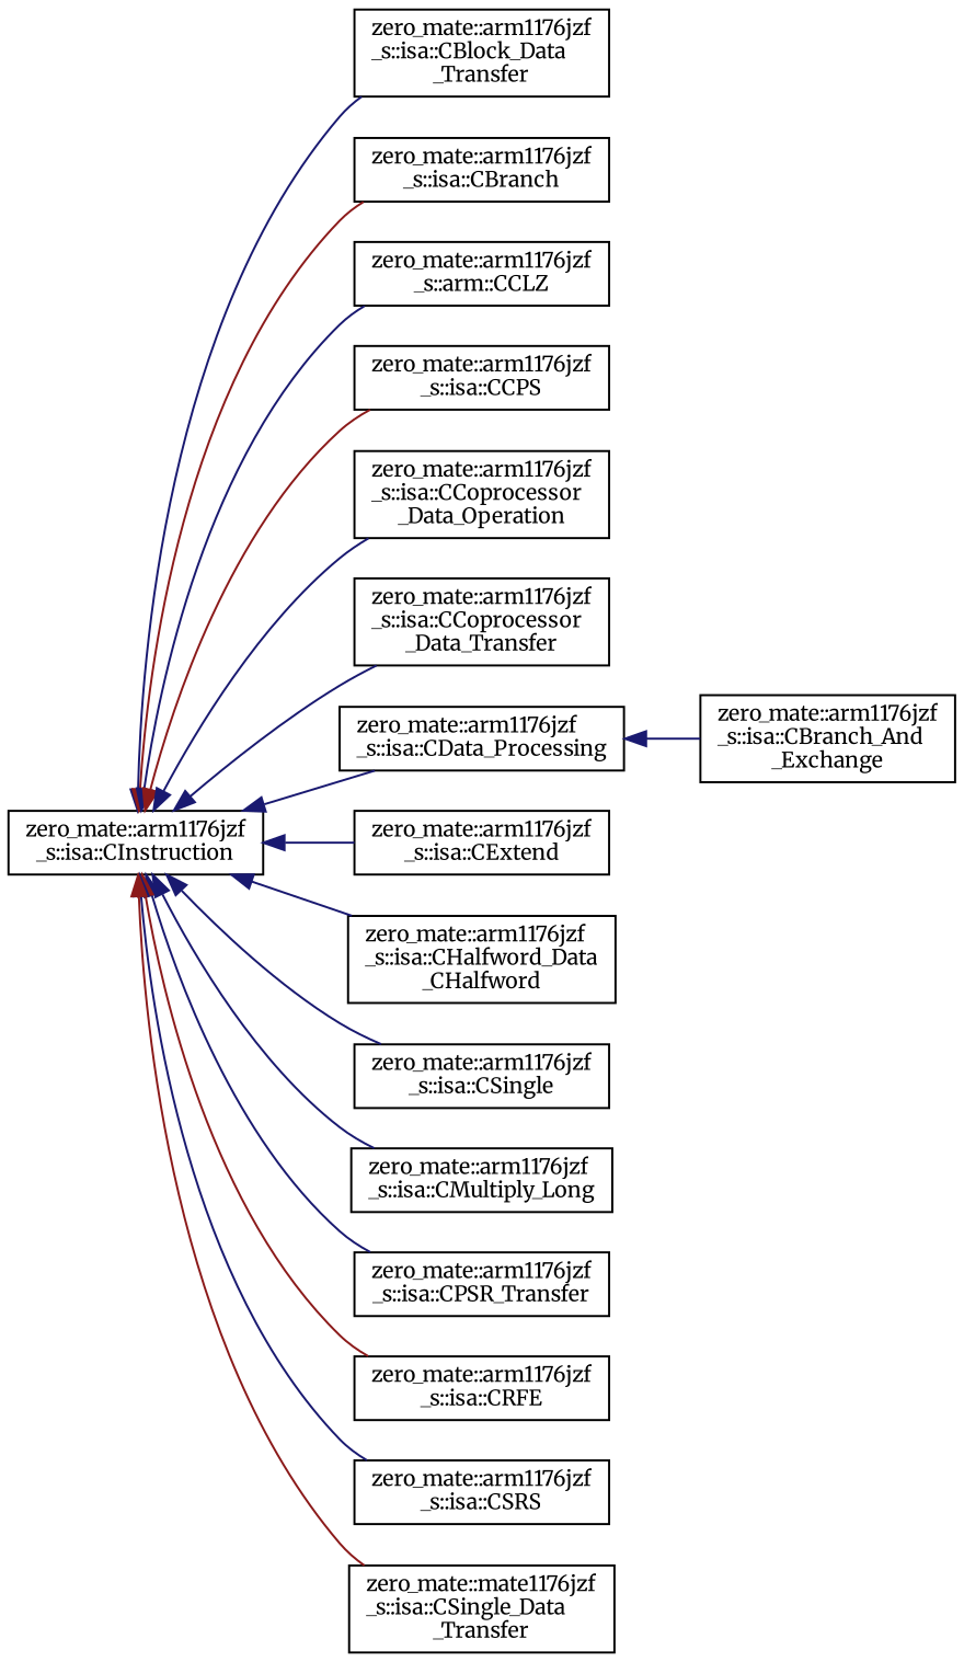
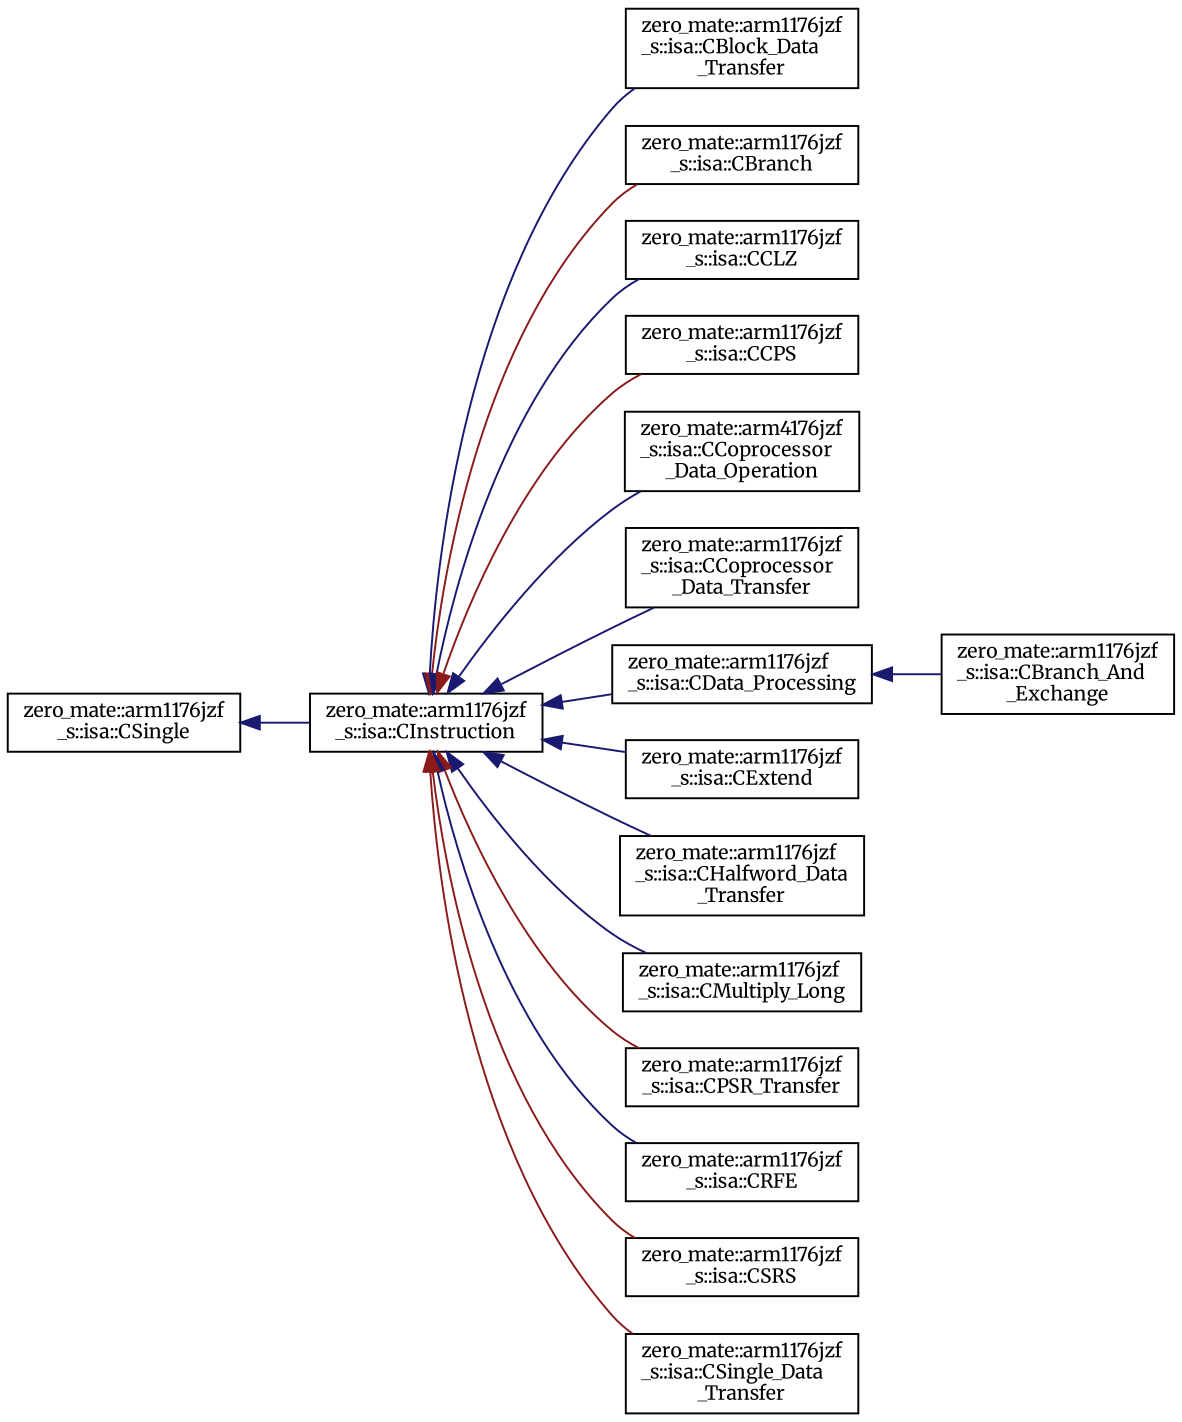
  digraph {
    fontname=Merriweather
    rankdir=LR
    node [color=black fontname=Merriweather fontsize=10 shape=record]
    edge [color=midnightblue dir=back fontname=Merriweather fontsize=10 labelfontname=Helvetica labelfontsize=10 style=solid]
    n1 [height=0.2 label="zero_mate::arm1176jzf\l_s::isa::CInstruction" width=0.4]
    n2 [height=0.2 label="zero_mate::arm1176jzf\l_s::isa::CBlock_Data\l_Transfer" width=0.4]
    n3 [height=0.2 label="zero_mate::arm1176jzf\l_s::isa::CBranch" width=0.4]
-   n4 [height=0.2 label="zero_mate::arm1176jzf\l_s::arm::CCLZ" width=0.4]
+   n4 [height=0.2 label="zero_mate::arm1176jzf\l_s::isa::CCLZ" width=0.4]
    n5 [height=0.2 label="zero_mate::arm1176jzf\l_s::isa::CCPS" width=0.4]
-   n6 [height=0.2 label="zero_mate::arm1176jzf\l_s::isa::CCoprocessor\l_Data_Operation" width=0.4]
+   n6 [height=0.2 label="zero_mate::arm4176jzf\l_s::isa::CCoprocessor\l_Data_Operation" width=0.4]
    n7 [height=0.2 label="zero_mate::arm1176jzf\l_s::isa::CCoprocessor\l_Data_Transfer" width=0.4]
    n8 [height=0.2 label="zero_mate::arm1176jzf\l_s::isa::CData_Processing" width=0.4]
    n9 [height=0.2 label="zero_mate::arm1176jzf\l_s::isa::CExtend" width=0.4]
-   n10 [height=0.2 label="zero_mate::arm1176jzf\l_s::isa::CHalfword_Data\l_CHalfword" width=0.4]
+   n10 [height=0.2 label="zero_mate::arm1176jzf\l_s::isa::CHalfword_Data\l_Transfer" width=0.4]
    n11 [height=0.2 label="zero_mate::arm1176jzf\l_s::isa::CSingle" width=0.4]
    n12 [height=0.2 label="zero_mate::arm1176jzf\l_s::isa::CMultiply_Long" width=0.4]
    n13 [height=0.2 label="zero_mate::arm1176jzf\l_s::isa::CPSR_Transfer" width=0.4]
    n14 [height=0.2 label="zero_mate::arm1176jzf\l_s::isa::CRFE" width=0.4]
    n15 [height=0.2 label="zero_mate::arm1176jzf\l_s::isa::CSRS" width=0.4]
-   n16 [height=0.2 label="zero_mate::mate1176jzf\l_s::isa::CSingle_Data\l_Transfer" width=0.4]
+   n16 [height=0.2 label="zero_mate::arm1176jzf\l_s::isa::CSingle_Data\l_Transfer" width=0.4]
    n17 [height=0.2 label="zero_mate::arm1176jzf\l_s::isa::CBranch_And\l_Exchange" width=0.4]
    n1 -> n2
    n1 -> n3 [color=firebrick4]
    n1 -> n4
    n1 -> n5 [color=firebrick4]
    n1 -> n6
    n1 -> n7
    n1 -> n8
    n1 -> n9
    n1 -> n10
-   n1 -> n11
+   n11 -> n1
    n1 -> n12
-   n1 -> n13
-   n1 -> n14 [color=firebrick4]
-   n1 -> n15
+   n1 -> n13 [color=firebrick4]
+   n1 -> n14
+   n1 -> n15 [color=firebrick4]
    n1 -> n16 [color=firebrick4]
    n8 -> n17
  }
